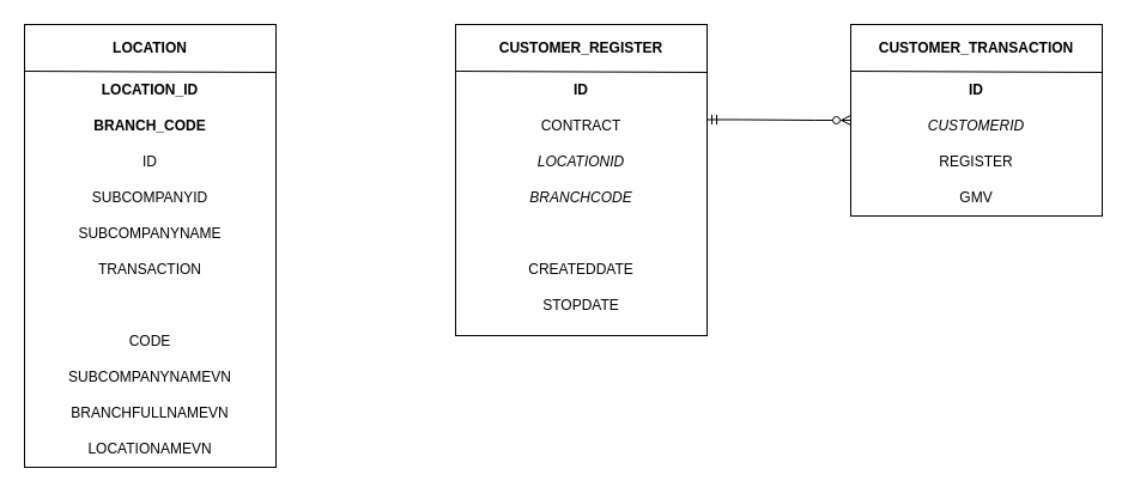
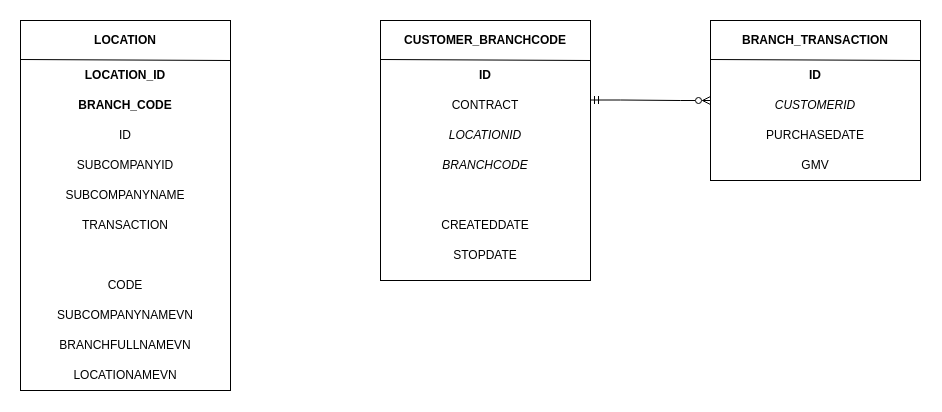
  <mxCell id="0" />
  <mxCell id="1" parent="0" />
  <mxCell id="2" value="CODE" style="text;html=1;strokeColor=none;fillColor=none;align=center;verticalAlign=middle;whiteSpace=wrap;rounded=0;" vertex="1" parent="1"><mxGeometry x="20" y="300" width="210" height="30" as="geometry" /></mxCell>
  <mxCell id="3" value="" style="rounded=0;whiteSpace=wrap;html=1;" vertex="1" parent="1"><mxGeometry x="20" y="20" width="210" height="370" as="geometry" /></mxCell>
  <mxCell id="4" value="" style="endArrow=none;html=1;rounded=0;entryX=1;entryY=1;entryDx=0;entryDy=0;" edge="1" parent="1" target="5"><mxGeometry width="50" height="50" relative="1" as="geometry"><mxPoint x="20" y="59" as="sourcePoint" /><mxPoint x="230" y="59" as="targetPoint" /></mxGeometry></mxCell>
  <mxCell id="5" value="&lt;b&gt;LOCATION&lt;/b&gt;" style="text;html=1;strokeColor=none;fillColor=none;align=center;verticalAlign=middle;whiteSpace=wrap;rounded=0;" vertex="1" parent="1"><mxGeometry x="20" y="20" width="210" height="40" as="geometry" /></mxCell>
  <mxCell id="6" value="&lt;b&gt;LOCATION_ID&lt;/b&gt;" style="text;html=1;strokeColor=none;fillColor=none;align=center;verticalAlign=middle;whiteSpace=wrap;rounded=0;" vertex="1" parent="1"><mxGeometry x="20" y="60" width="210" height="30" as="geometry" /></mxCell>
  <mxCell id="7" value="&lt;b&gt;BRANCH_CODE&lt;/b&gt;" style="text;html=1;strokeColor=none;fillColor=none;align=center;verticalAlign=middle;whiteSpace=wrap;rounded=0;" vertex="1" parent="1"><mxGeometry x="20" y="90" width="210" height="30" as="geometry" /></mxCell>
  <mxCell id="8" value="ID" style="text;html=1;strokeColor=none;fillColor=none;align=center;verticalAlign=middle;whiteSpace=wrap;rounded=0;" vertex="1" parent="1"><mxGeometry x="20" y="120" width="210" height="30" as="geometry" /></mxCell>
  <mxCell id="9" value="SUBCOMPANYID" style="text;html=1;strokeColor=none;fillColor=none;align=center;verticalAlign=middle;whiteSpace=wrap;rounded=0;" vertex="1" parent="1"><mxGeometry x="20" y="150" width="210" height="30" as="geometry" /></mxCell>
  <mxCell id="10" value="SUBCOMPANYNAME" style="text;html=1;strokeColor=none;fillColor=none;align=center;verticalAlign=middle;whiteSpace=wrap;rounded=0;" vertex="1" parent="1"><mxGeometry x="20" y="180" width="210" height="30" as="geometry" /></mxCell>
  <mxCell id="11" value="TRANSACTION" style="text;html=1;strokeColor=none;fillColor=none;align=center;verticalAlign=middle;whiteSpace=wrap;rounded=0;" vertex="1" parent="1"><mxGeometry x="20" y="210" width="210" height="30" as="geometry" /></mxCell>
  <mxCell id="12" value="CODE" style="text;html=1;strokeColor=none;fillColor=none;align=center;verticalAlign=middle;whiteSpace=wrap;rounded=0;" vertex="1" parent="1"><mxGeometry x="20" y="270" width="210" height="30" as="geometry" /></mxCell>
  <mxCell id="13" value="SUBCOMPANYNAMEVN" style="text;html=1;strokeColor=none;fillColor=none;align=center;verticalAlign=middle;whiteSpace=wrap;rounded=0;" vertex="1" parent="1"><mxGeometry x="20" y="300" width="210" height="30" as="geometry" /></mxCell>
  <mxCell id="14" value="BRANCHFULLNAMEVN" style="text;html=1;strokeColor=none;fillColor=none;align=center;verticalAlign=middle;whiteSpace=wrap;rounded=0;" vertex="1" parent="1"><mxGeometry x="20" y="330" width="210" height="30" as="geometry" /></mxCell>
  <mxCell id="15" value="LOCATIONAMEVN" style="text;html=1;strokeColor=none;fillColor=none;align=center;verticalAlign=middle;whiteSpace=wrap;rounded=0;" vertex="1" parent="1"><mxGeometry x="20" y="360" width="210" height="30" as="geometry" /></mxCell>
  <mxCell id="16" value="" style="rounded=0;whiteSpace=wrap;html=1;" vertex="1" parent="1"><mxGeometry x="380" y="20" width="210" height="260" as="geometry" /></mxCell>
  <mxCell id="17" value="" style="endArrow=none;html=1;rounded=0;entryX=1;entryY=1;entryDx=0;entryDy=0;" edge="1" parent="1" target="18"><mxGeometry width="50" height="50" relative="1" as="geometry"><mxPoint x="380" y="59" as="sourcePoint" /><mxPoint x="590" y="59" as="targetPoint" /></mxGeometry></mxCell>
- <mxCell id="18" value="&lt;b&gt;CUSTOMER_REGISTER&lt;/b&gt;" style="text;html=1;strokeColor=none;fillColor=none;align=center;verticalAlign=middle;whiteSpace=wrap;rounded=0;" vertex="1" parent="1"><mxGeometry x="380" y="20" width="210" height="40" as="geometry" /></mxCell>
+ <mxCell id="18" value="&lt;b&gt;CUSTOMER_BRANCHCODE&lt;/b&gt;" style="text;html=1;strokeColor=none;fillColor=none;align=center;verticalAlign=middle;whiteSpace=wrap;rounded=0;" vertex="1" parent="1"><mxGeometry x="380" y="20" width="210" height="40" as="geometry" /></mxCell>
  <mxCell id="19" value="&lt;b&gt;ID&lt;/b&gt;" style="text;html=1;strokeColor=none;fillColor=none;align=center;verticalAlign=middle;whiteSpace=wrap;rounded=0;" vertex="1" parent="1"><mxGeometry x="380" y="60" width="210" height="30" as="geometry" /></mxCell>
  <mxCell id="20" value="CONTRACT" style="text;html=1;strokeColor=none;fillColor=none;align=center;verticalAlign=middle;whiteSpace=wrap;rounded=0;" vertex="1" parent="1"><mxGeometry x="380" y="90" width="210" height="30" as="geometry" /></mxCell>
  <mxCell id="21" value="LOCATIONID" style="text;html=1;strokeColor=none;fillColor=none;align=center;verticalAlign=middle;whiteSpace=wrap;rounded=0;fontStyle=2" vertex="1" parent="1"><mxGeometry x="380" y="120" width="210" height="30" as="geometry" /></mxCell>
  <mxCell id="22" value="BRANCHCODE" style="text;html=1;strokeColor=none;fillColor=none;align=center;verticalAlign=middle;whiteSpace=wrap;rounded=0;fontStyle=2" vertex="1" parent="1"><mxGeometry x="380" y="150" width="210" height="30" as="geometry" /></mxCell>
  <mxCell id="23" value="CREATEDDATE" style="text;html=1;strokeColor=none;fillColor=none;align=center;verticalAlign=middle;whiteSpace=wrap;rounded=0;" vertex="1" parent="1"><mxGeometry x="380" y="210" width="210" height="30" as="geometry" /></mxCell>
  <mxCell id="24" value="STOPDATE" style="text;html=1;strokeColor=none;fillColor=none;align=center;verticalAlign=middle;whiteSpace=wrap;rounded=0;" vertex="1" parent="1"><mxGeometry x="380" y="240" width="210" height="30" as="geometry" /></mxCell>
  <mxCell id="25" value="" style="rounded=0;whiteSpace=wrap;html=1;" vertex="1" parent="1"><mxGeometry x="710" y="20" width="210" height="160" as="geometry" /></mxCell>
  <mxCell id="26" value="" style="endArrow=none;html=1;rounded=0;entryX=1;entryY=1;entryDx=0;entryDy=0;" edge="1" parent="1" target="27"><mxGeometry width="50" height="50" relative="1" as="geometry"><mxPoint x="710" y="59" as="sourcePoint" /><mxPoint x="920" y="59" as="targetPoint" /></mxGeometry></mxCell>
- <mxCell id="27" value="&lt;b&gt;CUSTOMER_TRANSACTION&lt;/b&gt;" style="text;html=1;strokeColor=none;fillColor=none;align=center;verticalAlign=middle;whiteSpace=wrap;rounded=0;" vertex="1" parent="1"><mxGeometry x="710" y="20" width="210" height="40" as="geometry" /></mxCell>
+ <mxCell id="27" value="&lt;b&gt;BRANCH_TRANSACTION&lt;/b&gt;" style="text;html=1;strokeColor=none;fillColor=none;align=center;verticalAlign=middle;whiteSpace=wrap;rounded=0;" vertex="1" parent="1"><mxGeometry x="710" y="20" width="210" height="40" as="geometry" /></mxCell>
  <mxCell id="28" value="&lt;b&gt;ID&lt;/b&gt;" style="text;html=1;strokeColor=none;fillColor=none;align=center;verticalAlign=middle;whiteSpace=wrap;rounded=0;" vertex="1" parent="1"><mxGeometry x="710" y="60" width="210" height="30" as="geometry" /></mxCell>
  <mxCell id="29" value="CUSTOMERID" style="text;html=1;strokeColor=none;fillColor=none;align=center;verticalAlign=middle;whiteSpace=wrap;rounded=0;fontStyle=2" vertex="1" parent="1"><mxGeometry x="710" y="90" width="210" height="30" as="geometry" /></mxCell>
- <mxCell id="30" value="REGISTER" style="text;html=1;strokeColor=none;fillColor=none;align=center;verticalAlign=middle;whiteSpace=wrap;rounded=0;" vertex="1" parent="1"><mxGeometry x="710" y="120" width="210" height="30" as="geometry" /></mxCell>
+ <mxCell id="30" value="PURCHASEDATE" style="text;html=1;strokeColor=none;fillColor=none;align=center;verticalAlign=middle;whiteSpace=wrap;rounded=0;" vertex="1" parent="1"><mxGeometry x="710" y="120" width="210" height="30" as="geometry" /></mxCell>
  <mxCell id="31" value="GMV" style="text;html=1;strokeColor=none;fillColor=none;align=center;verticalAlign=middle;whiteSpace=wrap;rounded=0;" vertex="1" parent="1"><mxGeometry x="710" y="150" width="210" height="30" as="geometry" /></mxCell>
  <mxCell id="32" value="" style="edgeStyle=entityRelationEdgeStyle;fontSize=12;html=1;endArrow=ERzeroToMany;endFill=0;rounded=0;exitX=1;exitY=0;exitDx=0;exitDy=0;startArrow=ERmandOne;startFill=0;" edge="1" parent="1"><mxGeometry width="100" height="100" relative="1" as="geometry"><mxPoint x="590" y="99.5" as="sourcePoint" /><mxPoint x="710" y="100" as="targetPoint" /></mxGeometry></mxCell>
